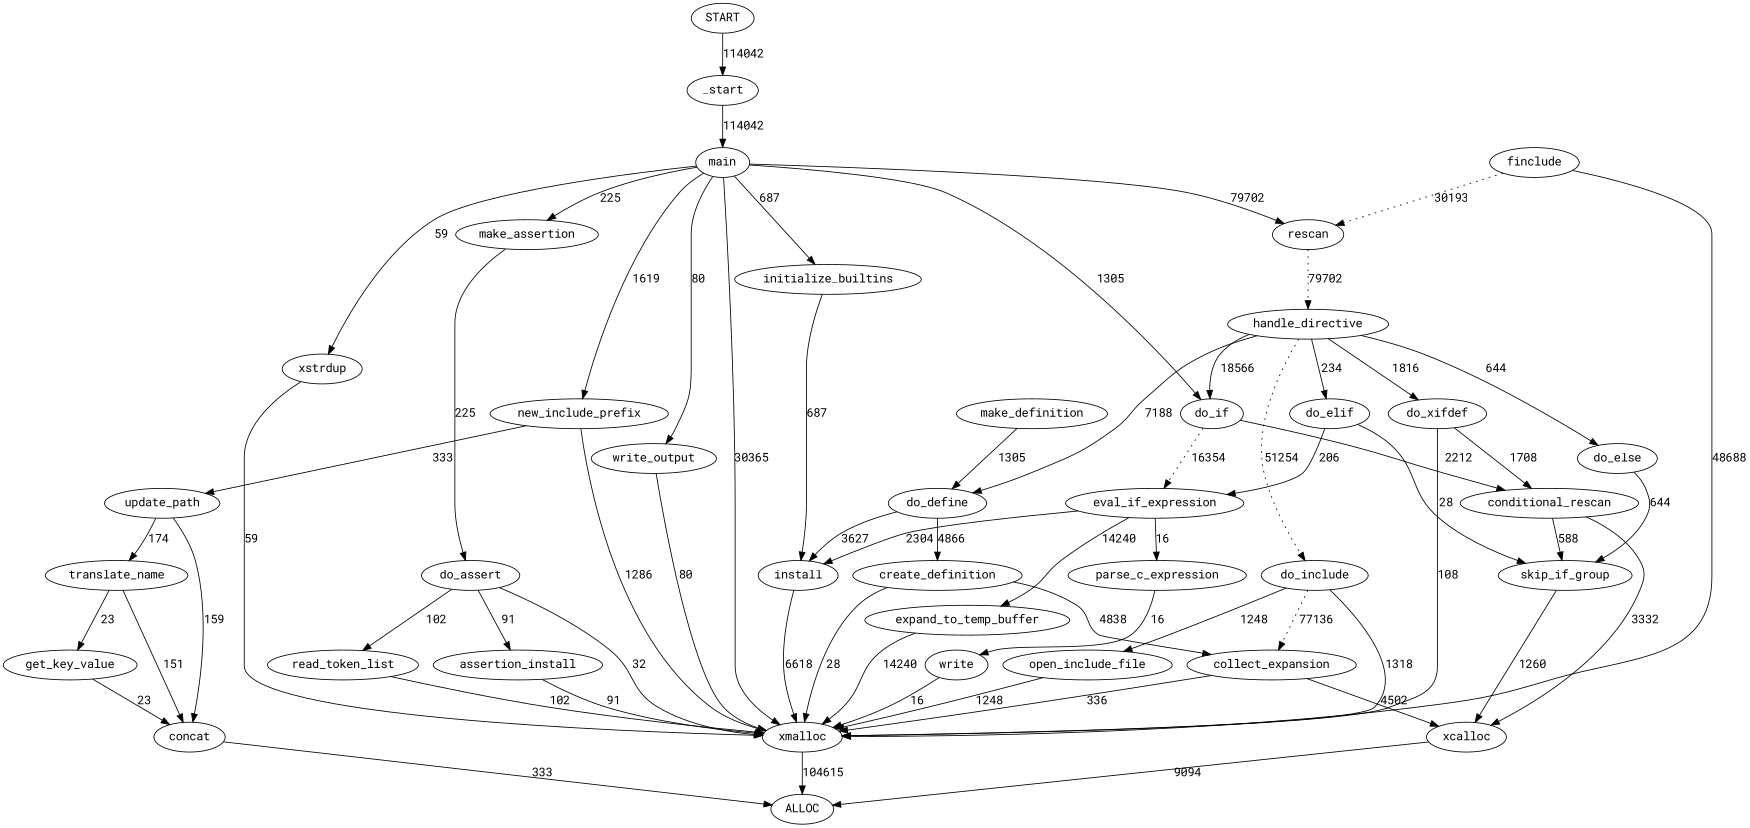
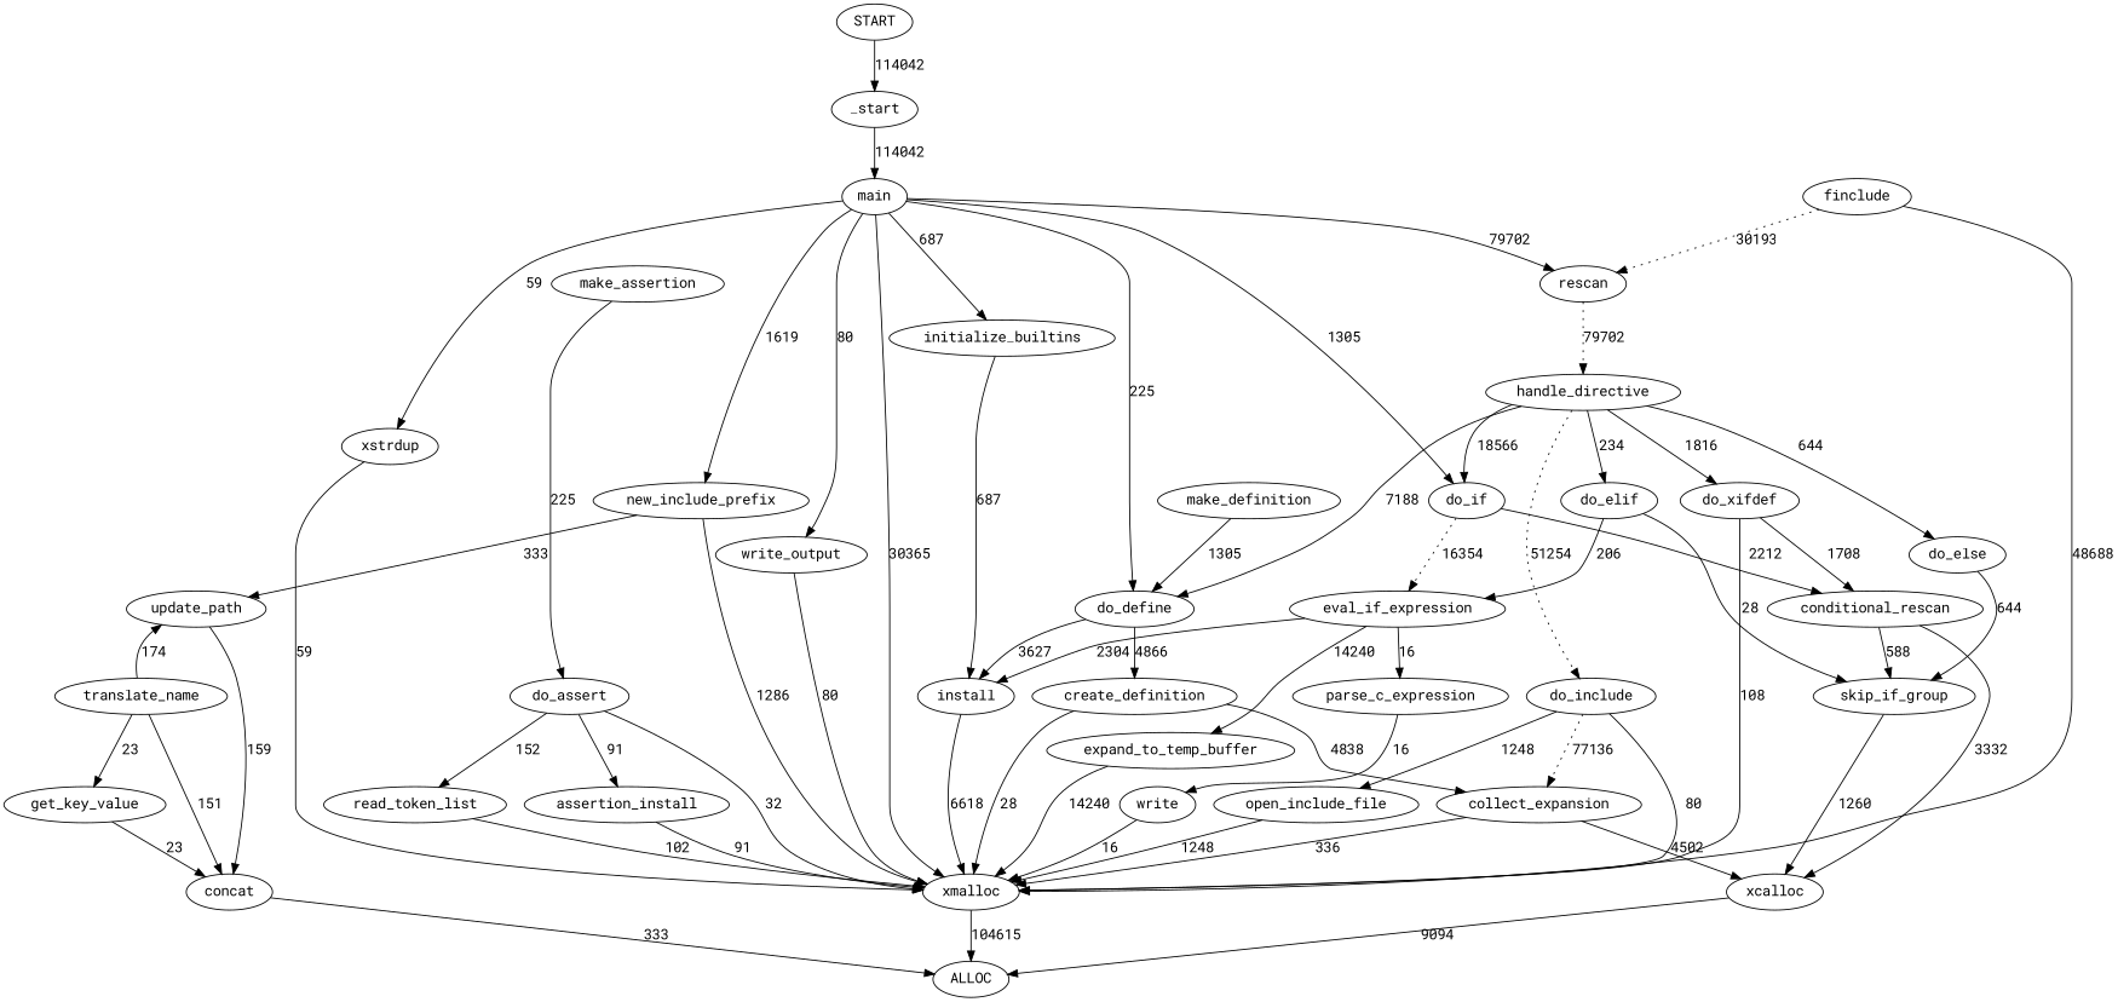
  digraph {
    fontname="Roboto Mono"
    node [fontname="Roboto Mono"]
    edge [fontname="Roboto Mono"]
    START
    _start
    main
    xmalloc
    initialize_builtins
    make_assertion
    xstrdup
    new_include_prefix
    rescan
    write_output
    do_if
    ALLOC
    install
    make_definition
    do_define
    do_assert
    update_path
    handle_directive
    create_definition
    collect_expansion
    xcalloc
    read_token_list
    assertion_install
    concat
    translate_name
    get_key_value
    do_include
    do_xifdef
    do_elif
    do_else
    open_include_file
    n32 [label=conditional_rescan]
    eval_if_expression
    skip_if_group
    finclude
    expand_to_temp_buffer
    parse_c_expression
    n38 [label=write]
    START -> _start [label=114042]
    _start -> main [label=114042]
    main -> xmalloc [label=30365]
    main -> initialize_builtins [label=687]
-   main -> make_assertion [label=225]
+   main -> do_define [label=225]
    main -> xstrdup [label=59]
    main -> new_include_prefix [label=1619]
    main -> rescan [label=79702]
    main -> write_output [label=80]
    main -> do_if [label=1305]
    xmalloc -> ALLOC [label=104615]
    initialize_builtins -> install [label=687]
    make_assertion -> do_assert [label=225]
    xstrdup -> xmalloc [label=59]
    new_include_prefix -> xmalloc [label=1286]
    new_include_prefix -> update_path [label=333]
    rescan -> handle_directive [label=79702 style=dotted]
    write_output -> xmalloc [label=80]
    do_if -> n32 [label=2212]
    do_if -> eval_if_expression [label=16354 style=dotted]
    install -> xmalloc [label=6618]
    make_definition -> do_define [label=1305]
    do_define -> install [label=3627]
    do_define -> create_definition [label=4866]
    do_assert -> xmalloc [label=32]
-   do_assert -> read_token_list [label=102]
+   do_assert -> read_token_list [label=152]
    do_assert -> assertion_install [label=91]
    update_path -> concat [label=159]
-   update_path -> translate_name [label=174]
+   translate_name -> update_path [label=174]
    handle_directive -> do_if [label=18566]
    handle_directive -> do_define [label=7188]
    handle_directive -> do_include [label=51254 style=dotted]
    handle_directive -> do_xifdef [label=1816]
    handle_directive -> do_elif [label=234]
    handle_directive -> do_else [label=644]
    create_definition -> xmalloc [label=28]
    create_definition -> collect_expansion [label=4838]
    collect_expansion -> xmalloc [label=336]
    collect_expansion -> xcalloc [label=4502]
    xcalloc -> ALLOC [label=9094]
    read_token_list -> xmalloc [label=102]
    assertion_install -> xmalloc [label=91]
    concat -> ALLOC [label=333]
    translate_name -> concat [label=151]
    translate_name -> get_key_value [label=23]
    get_key_value -> concat [label=23]
-   do_include -> xmalloc [label=1318]
+   do_include -> xmalloc [label=80]
    do_include -> collect_expansion [label=77136 style=dotted]
    do_include -> open_include_file [label=1248]
    do_xifdef -> xmalloc [label=108]
    do_xifdef -> n32 [label=1708]
    do_elif -> eval_if_expression [label=206]
    do_elif -> skip_if_group [label=28]
    do_else -> skip_if_group [label=644]
    open_include_file -> xmalloc [label=1248]
    n32 -> xcalloc [label=3332]
    n32 -> skip_if_group [label=588]
    eval_if_expression -> install [label=2304]
    eval_if_expression -> expand_to_temp_buffer [label=14240]
    eval_if_expression -> parse_c_expression [label=16]
    skip_if_group -> xcalloc [label=1260]
    finclude -> xmalloc [label=48688]
    finclude -> rescan [label=30193 style=dotted]
    expand_to_temp_buffer -> xmalloc [label=14240]
    parse_c_expression -> n38 [label=16]
    n38 -> xmalloc [label=16]
  }
